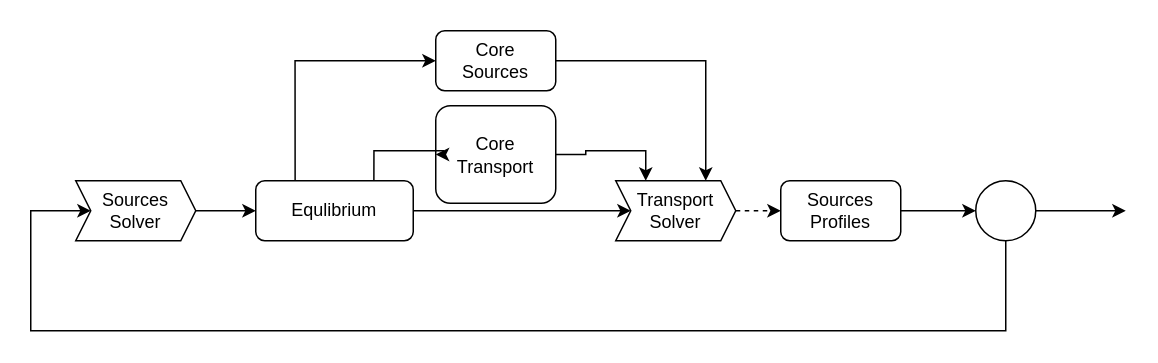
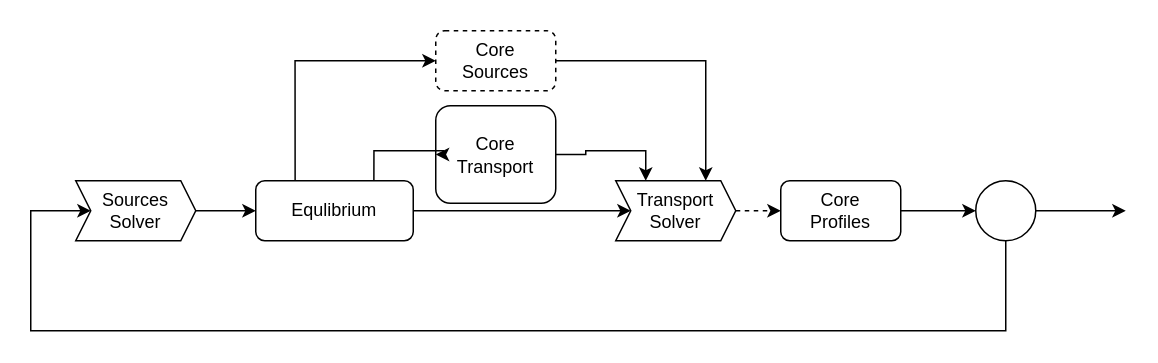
  <mxCell id="0" />
  <mxCell id="1" parent="0" />
  <mxCell id="2" style="edgeStyle=orthogonalEdgeStyle;rounded=0;orthogonalLoop=1;jettySize=auto;html=1;exitX=1;exitY=0.5;exitDx=0;exitDy=0;entryX=0.25;entryY=0;entryDx=0;entryDy=0;" edge="1" parent="1" source="3" target="9"><mxGeometry relative="1" as="geometry" /></mxCell>
  <mxCell id="3" value="Core Transport" style="rounded=1;whiteSpace=wrap;html=1;fontFamily=Helvetica;fontSize=12;fontColor=#000000;align=center;strokeColor=#000000;fillColor=none;" vertex="1" parent="1"><mxGeometry x="290" y="70" width="80" height="65" as="geometry" /></mxCell>
  <mxCell id="4" style="edgeStyle=orthogonalEdgeStyle;rounded=0;orthogonalLoop=1;jettySize=auto;html=1;exitX=1;exitY=0.5;exitDx=0;exitDy=0;entryX=0;entryY=0.5;entryDx=0;entryDy=0;" edge="1" parent="1" source="5" target="13"><mxGeometry relative="1" as="geometry"><mxPoint x="170" y="140" as="targetPoint" /></mxGeometry></mxCell>
  <mxCell id="5" value="Sources&lt;br&gt;Solver" style="shape=step;perimeter=stepPerimeter;whiteSpace=wrap;html=1;fixedSize=1;fontFamily=Helvetica;fontSize=12;fontColor=#000000;align=center;strokeColor=#000000;size=10;fillColor=none;" vertex="1" parent="1"><mxGeometry x="50" y="120" width="80" height="40" as="geometry" /></mxCell>
  <mxCell id="6" style="edgeStyle=orthogonalEdgeStyle;rounded=0;orthogonalLoop=1;jettySize=auto;html=1;exitX=1;exitY=0.5;exitDx=0;exitDy=0;entryX=0.75;entryY=0;entryDx=0;entryDy=0;" edge="1" parent="1" source="7" target="9"><mxGeometry relative="1" as="geometry" /></mxCell>
- <mxCell id="7" value="Core &lt;br&gt;Sources" style="rounded=1;whiteSpace=wrap;html=1;fontFamily=Helvetica;fontSize=12;fontColor=#000000;align=center;strokeColor=#000000;fillColor=none;" vertex="1" parent="1"><mxGeometry x="290" y="20" width="80" height="40" as="geometry" /></mxCell>
+ <mxCell id="7" value="Core &lt;br&gt;Sources" style="rounded=1;whiteSpace=wrap;html=1;fontFamily=Helvetica;fontSize=12;fontColor=#000000;align=center;strokeColor=#000000;fillColor=none;dashed=1;" vertex="1" parent="1"><mxGeometry x="290" y="20" width="80" height="40" as="geometry" /></mxCell>
  <mxCell id="8" style="edgeStyle=orthogonalEdgeStyle;rounded=0;orthogonalLoop=1;jettySize=auto;html=1;exitX=1;exitY=0.5;exitDx=0;exitDy=0;entryX=0;entryY=0.5;entryDx=0;entryDy=0;dashed=1;" edge="1" parent="1" source="9" target="15"><mxGeometry relative="1" as="geometry" /></mxCell>
  <mxCell id="9" value="Transport&lt;br&gt;Solver" style="shape=step;perimeter=stepPerimeter;whiteSpace=wrap;html=1;fixedSize=1;fontFamily=Helvetica;fontSize=12;fontColor=#000000;align=center;strokeColor=#000000;size=10;fillColor=none;" vertex="1" parent="1"><mxGeometry x="410" y="120" width="80" height="40" as="geometry" /></mxCell>
  <mxCell id="10" style="edgeStyle=orthogonalEdgeStyle;rounded=0;orthogonalLoop=1;jettySize=auto;html=1;exitX=0.75;exitY=0;exitDx=0;exitDy=0;entryX=0;entryY=0.5;entryDx=0;entryDy=0;" edge="1" parent="1" source="13" target="3"><mxGeometry relative="1" as="geometry" /></mxCell>
  <mxCell id="11" style="edgeStyle=orthogonalEdgeStyle;rounded=0;orthogonalLoop=1;jettySize=auto;html=1;exitX=1;exitY=0.5;exitDx=0;exitDy=0;entryX=0;entryY=0.5;entryDx=0;entryDy=0;" edge="1" parent="1" source="13" target="9"><mxGeometry relative="1" as="geometry" /></mxCell>
  <mxCell id="12" style="edgeStyle=orthogonalEdgeStyle;rounded=0;orthogonalLoop=1;jettySize=auto;html=1;exitX=0.25;exitY=0;exitDx=0;exitDy=0;entryX=0;entryY=0.5;entryDx=0;entryDy=0;" edge="1" parent="1" source="13" target="7"><mxGeometry relative="1" as="geometry" /></mxCell>
  <mxCell id="13" value="&lt;span&gt;Equlibrium&lt;/span&gt;" style="rounded=1;whiteSpace=wrap;html=1;fillColor=none;" vertex="1" parent="1"><mxGeometry x="170" y="120" width="105" height="40" as="geometry" /></mxCell>
  <mxCell id="14" style="edgeStyle=orthogonalEdgeStyle;rounded=0;orthogonalLoop=1;jettySize=auto;html=1;exitX=1;exitY=0.5;exitDx=0;exitDy=0;entryX=0;entryY=0.5;entryDx=0;entryDy=0;" edge="1" parent="1" source="15" target="18"><mxGeometry relative="1" as="geometry" /></mxCell>
- <mxCell id="15" value="Sources &lt;br&gt;Profiles" style="rounded=1;whiteSpace=wrap;html=1;fontFamily=Helvetica;fontSize=12;fontColor=#000000;align=center;strokeColor=#000000;fillColor=none;" vertex="1" parent="1"><mxGeometry x="520" y="120" width="80" height="40" as="geometry" /></mxCell>
+ <mxCell id="15" value="Core &lt;br&gt;Profiles" style="rounded=1;whiteSpace=wrap;html=1;fontFamily=Helvetica;fontSize=12;fontColor=#000000;align=center;strokeColor=#000000;fillColor=none;" vertex="1" parent="1"><mxGeometry x="520" y="120" width="80" height="40" as="geometry" /></mxCell>
  <mxCell id="16" style="edgeStyle=orthogonalEdgeStyle;rounded=0;orthogonalLoop=1;jettySize=auto;html=1;exitX=0.5;exitY=1;exitDx=0;exitDy=0;entryX=0;entryY=0.5;entryDx=0;entryDy=0;" edge="1" parent="1" source="18" target="5"><mxGeometry relative="1" as="geometry"><Array as="points"><mxPoint x="670" y="220" /><mxPoint x="20" y="220" /><mxPoint x="20" y="140" /></Array></mxGeometry></mxCell>
  <mxCell id="17" style="edgeStyle=orthogonalEdgeStyle;rounded=0;orthogonalLoop=1;jettySize=auto;html=1;exitX=1;exitY=0.5;exitDx=0;exitDy=0;" edge="1" parent="1" source="18"><mxGeometry relative="1" as="geometry"><mxPoint x="750" y="140" as="targetPoint" /></mxGeometry></mxCell>
  <mxCell id="18" value="" style="ellipse;whiteSpace=wrap;html=1;aspect=fixed;fillColor=none;" vertex="1" parent="1"><mxGeometry x="650" y="120" width="40" height="40" as="geometry" /></mxCell>
